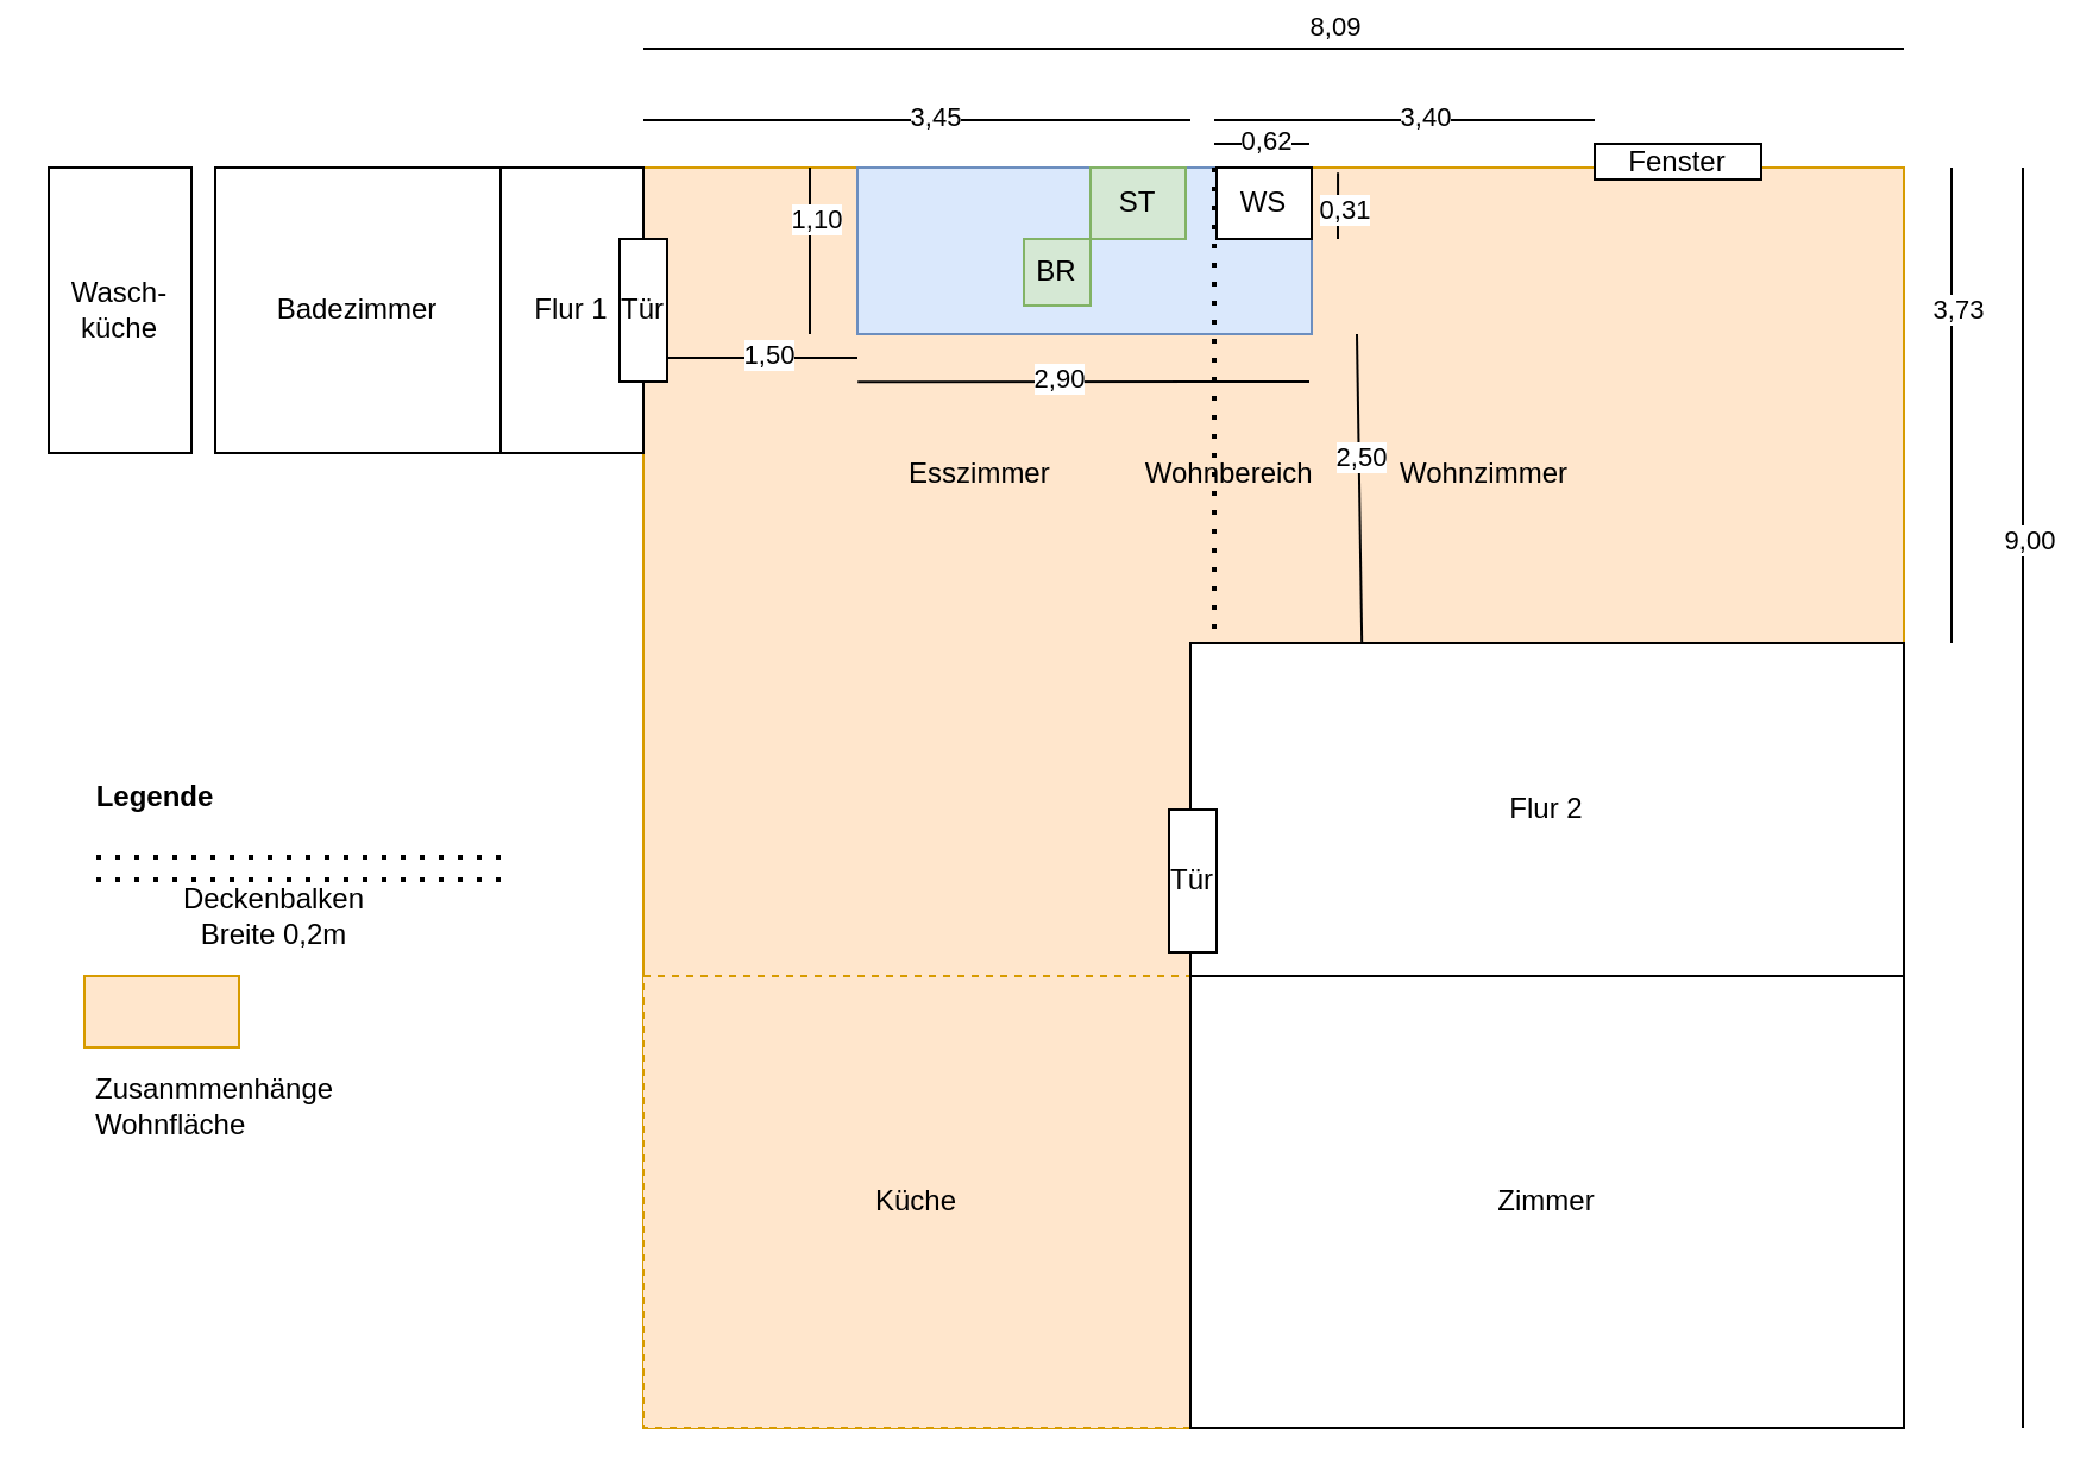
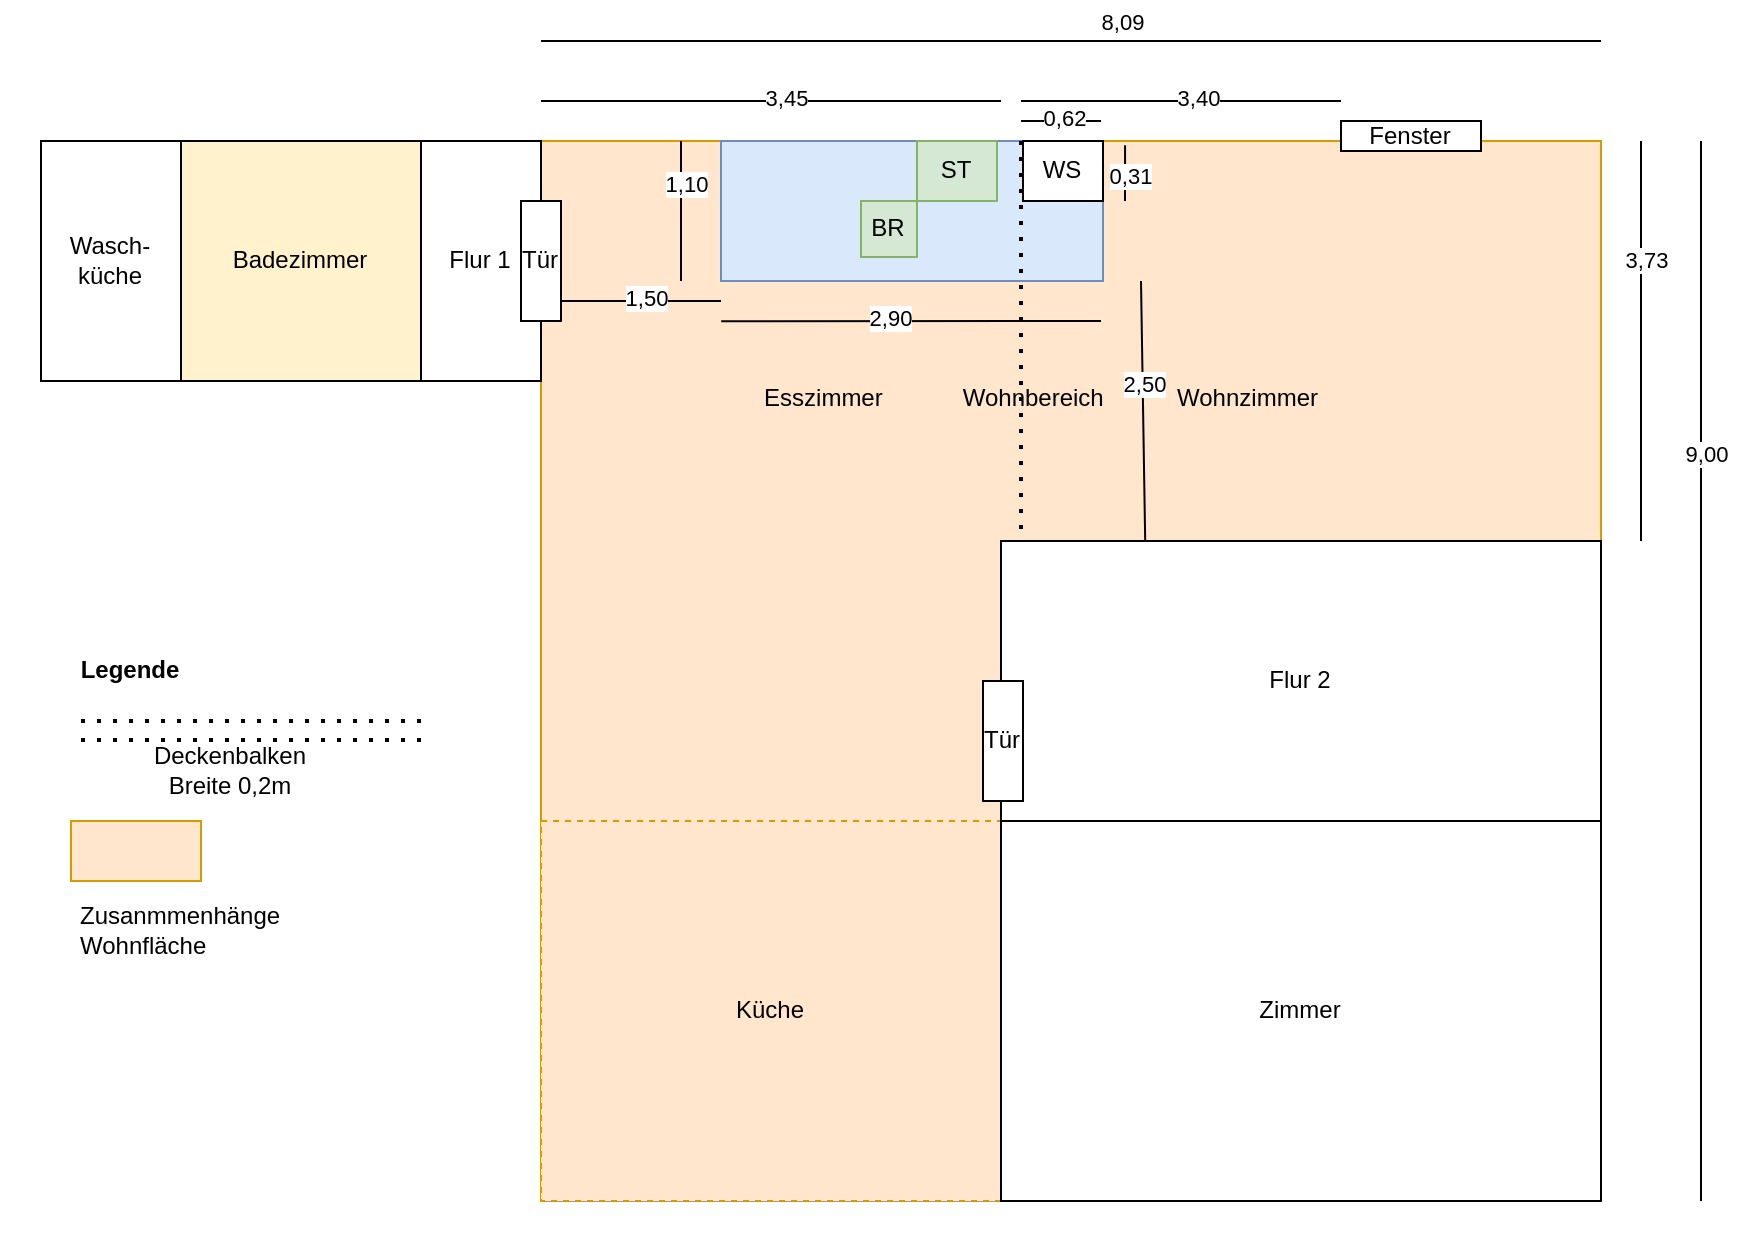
  <mxCell id="0" />
  <mxCell id="1" parent="0" />
  <mxCell id="2" value="&lt;div&gt;&amp;nbsp; &amp;nbsp;&amp;nbsp; &amp;nbsp;&amp;nbsp;&amp;nbsp;&amp;nbsp;&amp;nbsp;&amp;nbsp;&amp;nbsp;&amp;nbsp;&amp;nbsp;&amp;nbsp;&amp;nbsp;&amp;nbsp;&amp;nbsp;&amp;nbsp;&amp;nbsp;&amp;nbsp;&amp;nbsp;&amp;nbsp;&amp;nbsp;&amp;nbsp;&amp;nbsp;&amp;nbsp;&amp;nbsp;&amp;nbsp;&amp;nbsp;&amp;nbsp;&amp;nbsp; Esszimmer&amp;nbsp;&amp;nbsp;&amp;nbsp;&amp;nbsp;&amp;nbsp;&amp;nbsp;&amp;nbsp;&amp;nbsp;&amp;nbsp;&amp;nbsp;&amp;nbsp; Wohnbereich &amp;nbsp; &amp;nbsp; &amp;nbsp; &amp;nbsp; &amp;nbsp; Wohnzimmer &amp;nbsp;&amp;nbsp;&amp;nbsp;&amp;nbsp;&amp;nbsp;&amp;nbsp;&amp;nbsp;&amp;nbsp;&amp;nbsp;&amp;nbsp;&amp;nbsp;&amp;nbsp;&amp;nbsp;&amp;nbsp;&amp;nbsp; &lt;br&gt;&lt;/div&gt;&lt;div&gt;&lt;br&gt;&lt;/div&gt;&lt;div&gt;&lt;br&gt;&lt;/div&gt;&lt;div&gt;&lt;br&gt;&lt;/div&gt;&lt;div&gt;&lt;br&gt;&lt;/div&gt;&lt;div&gt;&lt;br&gt;&lt;/div&gt;&lt;div&gt;&lt;br&gt;&lt;/div&gt;&lt;div&gt;&lt;br&gt;&lt;/div&gt;&lt;div&gt;&lt;br&gt;&lt;/div&gt;&lt;div&gt;&lt;br&gt;&lt;/div&gt;&lt;div&gt;&lt;br&gt;&lt;/div&gt;&lt;div&gt;&lt;br&gt;&lt;/div&gt;&lt;div&gt;&lt;br&gt;&lt;/div&gt;&lt;div&gt;&lt;br&gt;&lt;/div&gt;&lt;div&gt;&lt;br&gt;&lt;/div&gt;&lt;div&gt;&lt;br&gt;&lt;/div&gt;&lt;div&gt;&lt;br&gt;&lt;/div&gt;&lt;div&gt;&lt;br&gt;&lt;/div&gt;&lt;div&gt;&lt;br&gt;&lt;/div&gt;&lt;div&gt;&lt;br&gt;&lt;/div&gt;" style="whiteSpace=wrap;html=1;aspect=fixed;fillColor=#ffe6cc;strokeColor=#d79b00;verticalAlign=middle;align=left;" parent="1" vertex="1"><mxGeometry x="270" y="70" width="530" height="530" as="geometry" /></mxCell>
  <mxCell id="3" value="" style="endArrow=none;html=1;rounded=0;" parent="1" edge="1"><mxGeometry width="50" height="50" relative="1" as="geometry"><mxPoint x="800" y="20" as="sourcePoint" /><mxPoint x="270" y="20" as="targetPoint" /></mxGeometry></mxCell>
  <mxCell id="4" value="&lt;div&gt;8,09&lt;/div&gt;" style="edgeLabel;html=1;align=center;verticalAlign=middle;resizable=0;points=[];" parent="3" vertex="1" connectable="0"><mxGeometry x="-0.185" y="2" relative="1" as="geometry"><mxPoint x="-24" y="-12" as="offset" /></mxGeometry></mxCell>
  <mxCell id="5" value="Flur 2" style="rounded=0;whiteSpace=wrap;html=1;" parent="1" vertex="1"><mxGeometry x="500" y="270" width="300" height="140" as="geometry" /></mxCell>
  <mxCell id="6" value="Küche" style="rounded=0;whiteSpace=wrap;html=1;fillColor=#ffe6cc;strokeColor=#d79b00;dashed=1;" parent="1" vertex="1"><mxGeometry x="270" y="410" width="230" height="190" as="geometry" /></mxCell>
  <mxCell id="7" value="Zimmer" style="rounded=0;whiteSpace=wrap;html=1;" parent="1" vertex="1"><mxGeometry x="500" y="410" width="300" height="190" as="geometry" /></mxCell>
  <mxCell id="8" value="Flur 1" style="rounded=0;whiteSpace=wrap;html=1;" parent="1" vertex="1"><mxGeometry x="210" y="70" width="60" height="120" as="geometry" /></mxCell>
- <mxCell id="9" value="Badezimmer" style="rounded=0;whiteSpace=wrap;html=1;" parent="1" vertex="1"><mxGeometry x="90" y="70" width="120" height="120" as="geometry" /></mxCell>
- <mxCell id="10" value="Wasch-&lt;br&gt;küche" style="rounded=0;whiteSpace=wrap;html=1;" parent="1" vertex="1"><mxGeometry x="20" y="70" width="60" height="120" as="geometry" /></mxCell>
+ <mxCell id="9" value="Badezimmer" style="rounded=0;whiteSpace=wrap;html=1;fillColor=#fff2cc;" parent="1" vertex="1"><mxGeometry x="90" y="70" width="120" height="120" as="geometry" /></mxCell>
+ <mxCell id="10" value="Wasch-&lt;br&gt;küche" style="rounded=0;whiteSpace=wrap;html=1;" parent="1" vertex="1"><mxGeometry x="20" y="70" width="70" height="120" as="geometry" /></mxCell>
  <mxCell id="11" value="" style="endArrow=none;html=1;rounded=0;" parent="1" edge="1"><mxGeometry width="50" height="50" relative="1" as="geometry"><mxPoint x="820" y="270" as="sourcePoint" /><mxPoint x="820" y="70" as="targetPoint" /></mxGeometry></mxCell>
  <mxCell id="12" value="3,73" style="edgeLabel;html=1;align=center;verticalAlign=middle;resizable=0;points=[];" parent="11" vertex="1" connectable="0"><mxGeometry x="0.41" y="-2" relative="1" as="geometry"><mxPoint as="offset" /></mxGeometry></mxCell>
  <mxCell id="13" value="Fenster" style="rounded=0;whiteSpace=wrap;html=1;" parent="1" vertex="1"><mxGeometry x="670" y="60" width="70" height="15" as="geometry" /></mxCell>
  <mxCell id="14" value="" style="endArrow=none;html=1;rounded=0;" parent="1" edge="1"><mxGeometry width="50" height="50" relative="1" as="geometry"><mxPoint x="500" y="50" as="sourcePoint" /><mxPoint x="270" y="50" as="targetPoint" /></mxGeometry></mxCell>
  <mxCell id="15" value="3,45" style="edgeLabel;html=1;align=center;verticalAlign=middle;resizable=0;points=[];" parent="14" vertex="1" connectable="0"><mxGeometry x="-0.061" y="-2" relative="1" as="geometry"><mxPoint as="offset" /></mxGeometry></mxCell>
  <mxCell id="16" value="" style="endArrow=none;html=1;rounded=0;" parent="1" edge="1"><mxGeometry width="50" height="50" relative="1" as="geometry"><mxPoint x="670" y="50" as="sourcePoint" /><mxPoint x="510" y="50" as="targetPoint" /></mxGeometry></mxCell>
  <mxCell id="17" value="3" style="edgeLabel;html=1;align=center;verticalAlign=middle;resizable=0;points=[];" parent="16" vertex="1" connectable="0"><mxGeometry x="-0.069" y="-2" relative="1" as="geometry"><mxPoint as="offset" /></mxGeometry></mxCell>
  <mxCell id="18" value="3,40" style="edgeLabel;html=1;align=center;verticalAlign=middle;resizable=0;points=[];" parent="16" vertex="1" connectable="0"><mxGeometry x="-0.097" y="-2" relative="1" as="geometry"><mxPoint as="offset" /></mxGeometry></mxCell>
  <mxCell id="19" value="" style="endArrow=none;html=1;rounded=0;" parent="1" edge="1"><mxGeometry width="50" height="50" relative="1" as="geometry"><mxPoint x="550" y="60" as="sourcePoint" /><mxPoint x="510" y="60" as="targetPoint" /></mxGeometry></mxCell>
  <mxCell id="20" value="0,62" style="edgeLabel;html=1;align=center;verticalAlign=middle;resizable=0;points=[];" parent="19" vertex="1" connectable="0"><mxGeometry x="-0.061" y="-2" relative="1" as="geometry"><mxPoint as="offset" /></mxGeometry></mxCell>
  <mxCell id="21" value="" style="endArrow=none;html=1;rounded=0;entryX=0.551;entryY=0.004;entryDx=0;entryDy=0;entryPerimeter=0;" parent="1" target="2" edge="1"><mxGeometry width="50" height="50" relative="1" as="geometry"><mxPoint x="562" y="100" as="sourcePoint" /><mxPoint x="560" y="80" as="targetPoint" /></mxGeometry></mxCell>
  <mxCell id="22" value="0,31" style="edgeLabel;html=1;align=center;verticalAlign=middle;resizable=0;points=[];" parent="21" vertex="1" connectable="0"><mxGeometry x="-0.061" y="-2" relative="1" as="geometry"><mxPoint as="offset" /></mxGeometry></mxCell>
  <mxCell id="23" value="" style="endArrow=none;html=1;rounded=0;" parent="1" edge="1"><mxGeometry width="50" height="50" relative="1" as="geometry"><mxPoint x="850" y="600" as="sourcePoint" /><mxPoint x="850" y="70" as="targetPoint" /></mxGeometry></mxCell>
  <mxCell id="24" value="9,00" style="edgeLabel;html=1;align=center;verticalAlign=middle;resizable=0;points=[];" parent="23" vertex="1" connectable="0"><mxGeometry x="0.41" y="-2" relative="1" as="geometry"><mxPoint as="offset" /></mxGeometry></mxCell>
  <mxCell id="25" value="Tür" style="rounded=0;whiteSpace=wrap;html=1;" parent="1" vertex="1"><mxGeometry x="491" y="340" width="20" height="60" as="geometry" /></mxCell>
  <mxCell id="26" value="Tür" style="rounded=0;whiteSpace=wrap;html=1;" parent="1" vertex="1"><mxGeometry x="260" y="100" width="20" height="60" as="geometry" /></mxCell>
  <mxCell id="27" value="" style="endArrow=none;dashed=1;html=1;dashPattern=1 3;strokeWidth=2;rounded=0;" parent="1" edge="1"><mxGeometry width="50" height="50" relative="1" as="geometry"><mxPoint x="40" y="360" as="sourcePoint" /><mxPoint x="210" y="360" as="targetPoint" /></mxGeometry></mxCell>
  <mxCell id="28" value="" style="endArrow=none;dashed=1;html=1;dashPattern=1 3;strokeWidth=2;rounded=0;" parent="1" edge="1"><mxGeometry width="50" height="50" relative="1" as="geometry"><mxPoint x="40" y="369.5" as="sourcePoint" /><mxPoint x="210" y="369.5" as="targetPoint" /></mxGeometry></mxCell>
  <mxCell id="29" value="Legende" style="text;html=1;align=center;verticalAlign=middle;whiteSpace=wrap;rounded=0;fontStyle=1" parent="1" vertex="1"><mxGeometry x="35" y="320" width="60" height="30" as="geometry" /></mxCell>
  <mxCell id="30" value="Deckenbalken Breite 0,2m " style="text;html=1;align=center;verticalAlign=middle;whiteSpace=wrap;rounded=0;fontStyle=0" parent="1" vertex="1"><mxGeometry x="60" y="370" width="110" height="30" as="geometry" /></mxCell>
  <mxCell id="31" value="" style="rounded=0;whiteSpace=wrap;html=1;fillColor=#ffe6cc;strokeColor=#d79b00;" parent="1" vertex="1"><mxGeometry x="35" y="410" width="65" height="30" as="geometry" /></mxCell>
  <mxCell id="32" value="Zusanmmenhänge Wohnfläche" style="text;html=1;align=left;verticalAlign=middle;whiteSpace=wrap;rounded=0;" parent="1" vertex="1"><mxGeometry x="38" y="450" width="60" height="30" as="geometry" /></mxCell>
  <mxCell id="33" value="" style="rounded=0;whiteSpace=wrap;html=1;fillColor=#dae8fc;strokeColor=#6c8ebf;" parent="1" vertex="1"><mxGeometry x="360" y="70" width="191" height="70" as="geometry" /></mxCell>
  <mxCell id="34" value="WS" style="rounded=0;whiteSpace=wrap;html=1;" parent="1" vertex="1"><mxGeometry x="511" y="70" width="40" height="30" as="geometry" /></mxCell>
  <mxCell id="35" value="ST" style="rounded=0;whiteSpace=wrap;html=1;fillColor=#d5e8d4;strokeColor=#82b366;" parent="1" vertex="1"><mxGeometry x="458" y="70" width="40" height="30" as="geometry" /></mxCell>
  <mxCell id="36" value="" style="endArrow=none;dashed=1;html=1;dashPattern=1 3;strokeWidth=2;rounded=0;entryX=0;entryY=0;entryDx=0;entryDy=0;exitX=0.434;exitY=0;exitDx=0;exitDy=0;exitPerimeter=0;" parent="1" edge="1"><mxGeometry width="50" height="50" relative="1" as="geometry"><mxPoint x="510" y="70" as="sourcePoint" /><mxPoint x="510" y="270" as="targetPoint" /></mxGeometry></mxCell>
  <mxCell id="37" value="BR" style="whiteSpace=wrap;html=1;aspect=fixed;fillColor=#d5e8d4;strokeColor=#82b366;" parent="1" vertex="1"><mxGeometry x="430" y="100" width="28" height="28" as="geometry" /></mxCell>
  <mxCell id="38" value="" style="endArrow=none;html=1;rounded=0;" edge="1" parent="1"><mxGeometry width="50" height="50" relative="1" as="geometry"><mxPoint x="360" y="150" as="sourcePoint" /><mxPoint x="280" y="150" as="targetPoint" /></mxGeometry></mxCell>
  <mxCell id="39" value="1,50" style="edgeLabel;html=1;align=center;verticalAlign=middle;resizable=0;points=[];" vertex="1" connectable="0" parent="38"><mxGeometry x="-0.061" y="-2" relative="1" as="geometry"><mxPoint as="offset" /></mxGeometry></mxCell>
  <mxCell id="40" value="" style="endArrow=none;html=1;rounded=0;" edge="1" parent="1"><mxGeometry width="50" height="50" relative="1" as="geometry"><mxPoint x="511" y="160" as="sourcePoint" /><mxPoint x="550" y="160" as="targetPoint" /></mxGeometry></mxCell>
  <mxCell id="41" value="" style="endArrow=none;html=1;rounded=0;" edge="1" parent="1"><mxGeometry width="50" height="50" relative="1" as="geometry"><mxPoint x="340" y="140" as="sourcePoint" /><mxPoint x="340" y="70" as="targetPoint" /></mxGeometry></mxCell>
  <mxCell id="42" value="1,10" style="edgeLabel;html=1;align=center;verticalAlign=middle;resizable=0;points=[];" vertex="1" connectable="0" parent="41"><mxGeometry x="0.41" y="-2" relative="1" as="geometry"><mxPoint as="offset" /></mxGeometry></mxCell>
  <mxCell id="43" value="" style="endArrow=none;html=1;rounded=0;entryX=0.17;entryY=0.17;entryDx=0;entryDy=0;entryPerimeter=0;" edge="1" parent="1" target="2"><mxGeometry width="50" height="50" relative="1" as="geometry"><mxPoint x="520" y="160" as="sourcePoint" /><mxPoint x="418" y="160" as="targetPoint" /></mxGeometry></mxCell>
  <mxCell id="44" value="2,90" style="edgeLabel;html=1;align=center;verticalAlign=middle;resizable=0;points=[];" vertex="1" connectable="0" parent="43"><mxGeometry x="-0.061" y="-2" relative="1" as="geometry"><mxPoint as="offset" /></mxGeometry></mxCell>
  <mxCell id="45" value="" style="endArrow=none;html=1;rounded=0;entryX=1;entryY=1;entryDx=0;entryDy=0;exitX=0.177;exitY=0;exitDx=0;exitDy=0;exitPerimeter=0;" edge="1" parent="1"><mxGeometry width="50" height="50" relative="1" as="geometry"><mxPoint x="572.1" y="270" as="sourcePoint" /><mxPoint x="570" y="140" as="targetPoint" /></mxGeometry></mxCell>
  <mxCell id="46" value="2,50" style="edgeLabel;html=1;align=center;verticalAlign=middle;resizable=0;points=[];" vertex="1" connectable="0" parent="45"><mxGeometry x="0.2" y="-1" relative="1" as="geometry"><mxPoint as="offset" /></mxGeometry></mxCell>
